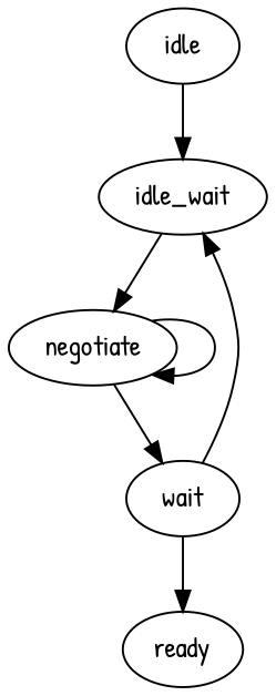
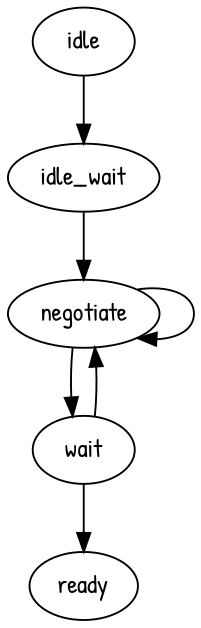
  digraph {
    fontname="Patrick Hand"
    node [fontname="Patrick Hand"]
    edge [fontname="Patrick Hand"]
    idle
    idle_wait
    negotiate
    wait
    ready
    idle -> idle_wait
    idle_wait -> negotiate
    negotiate -> negotiate
    negotiate -> wait
-   wait -> idle_wait
+   wait -> negotiate
    wait -> ready
  }
